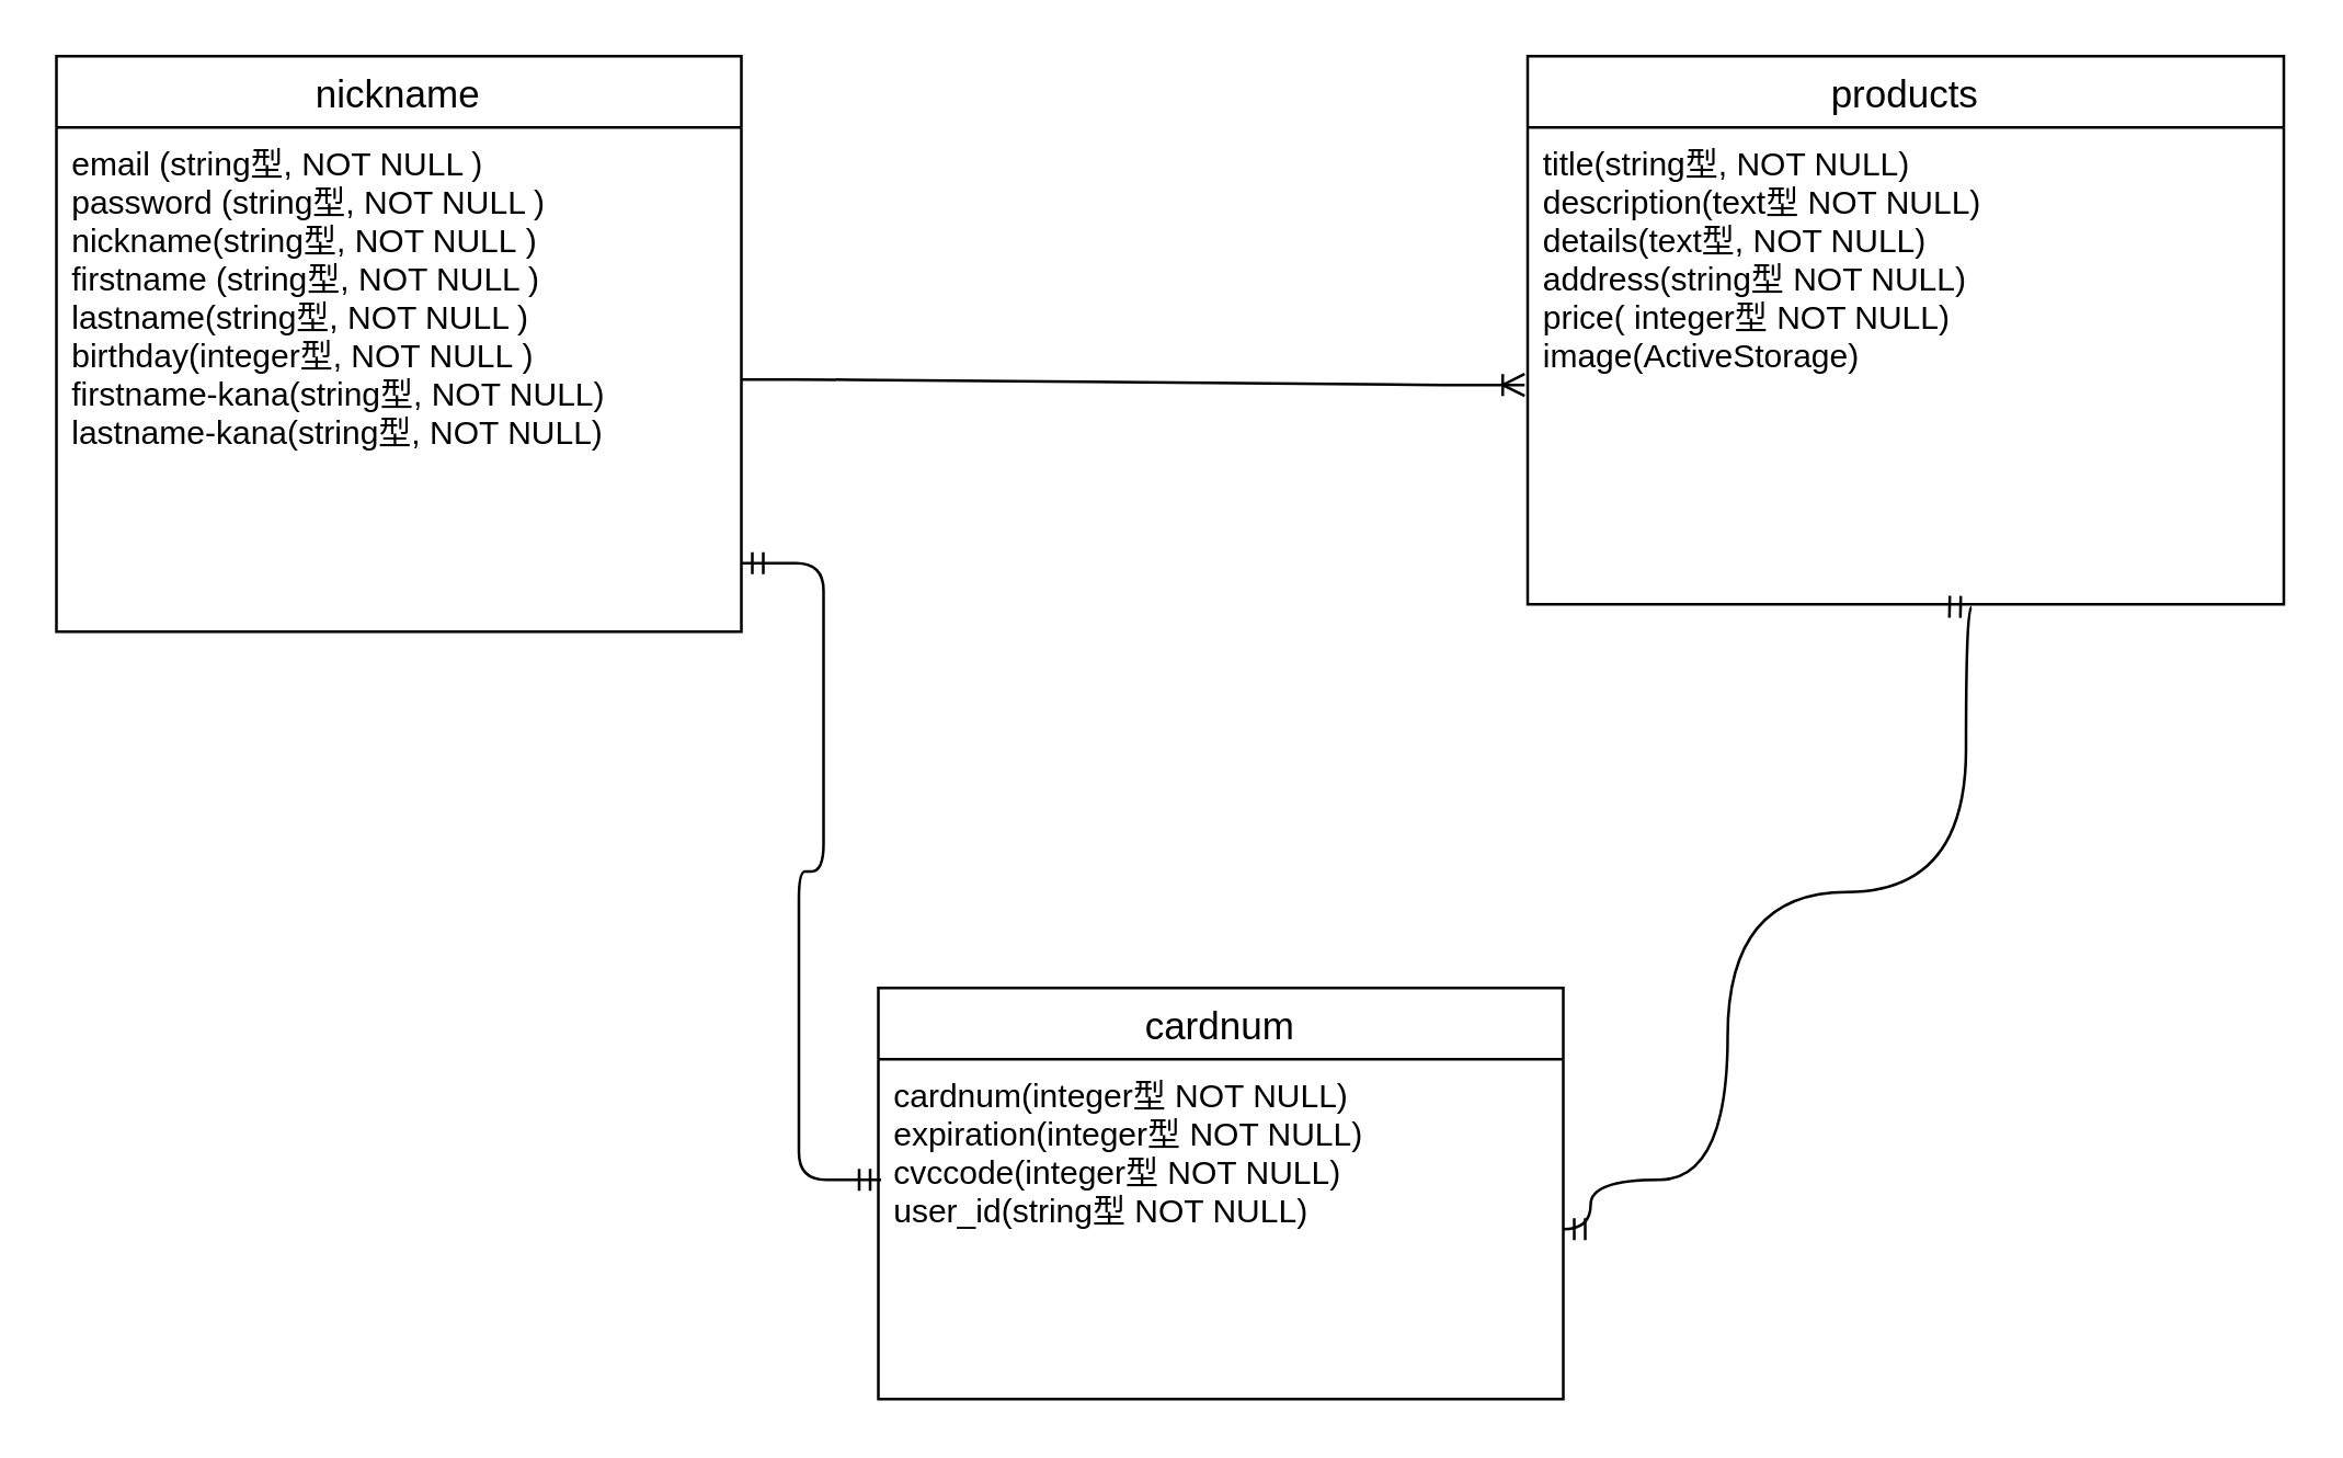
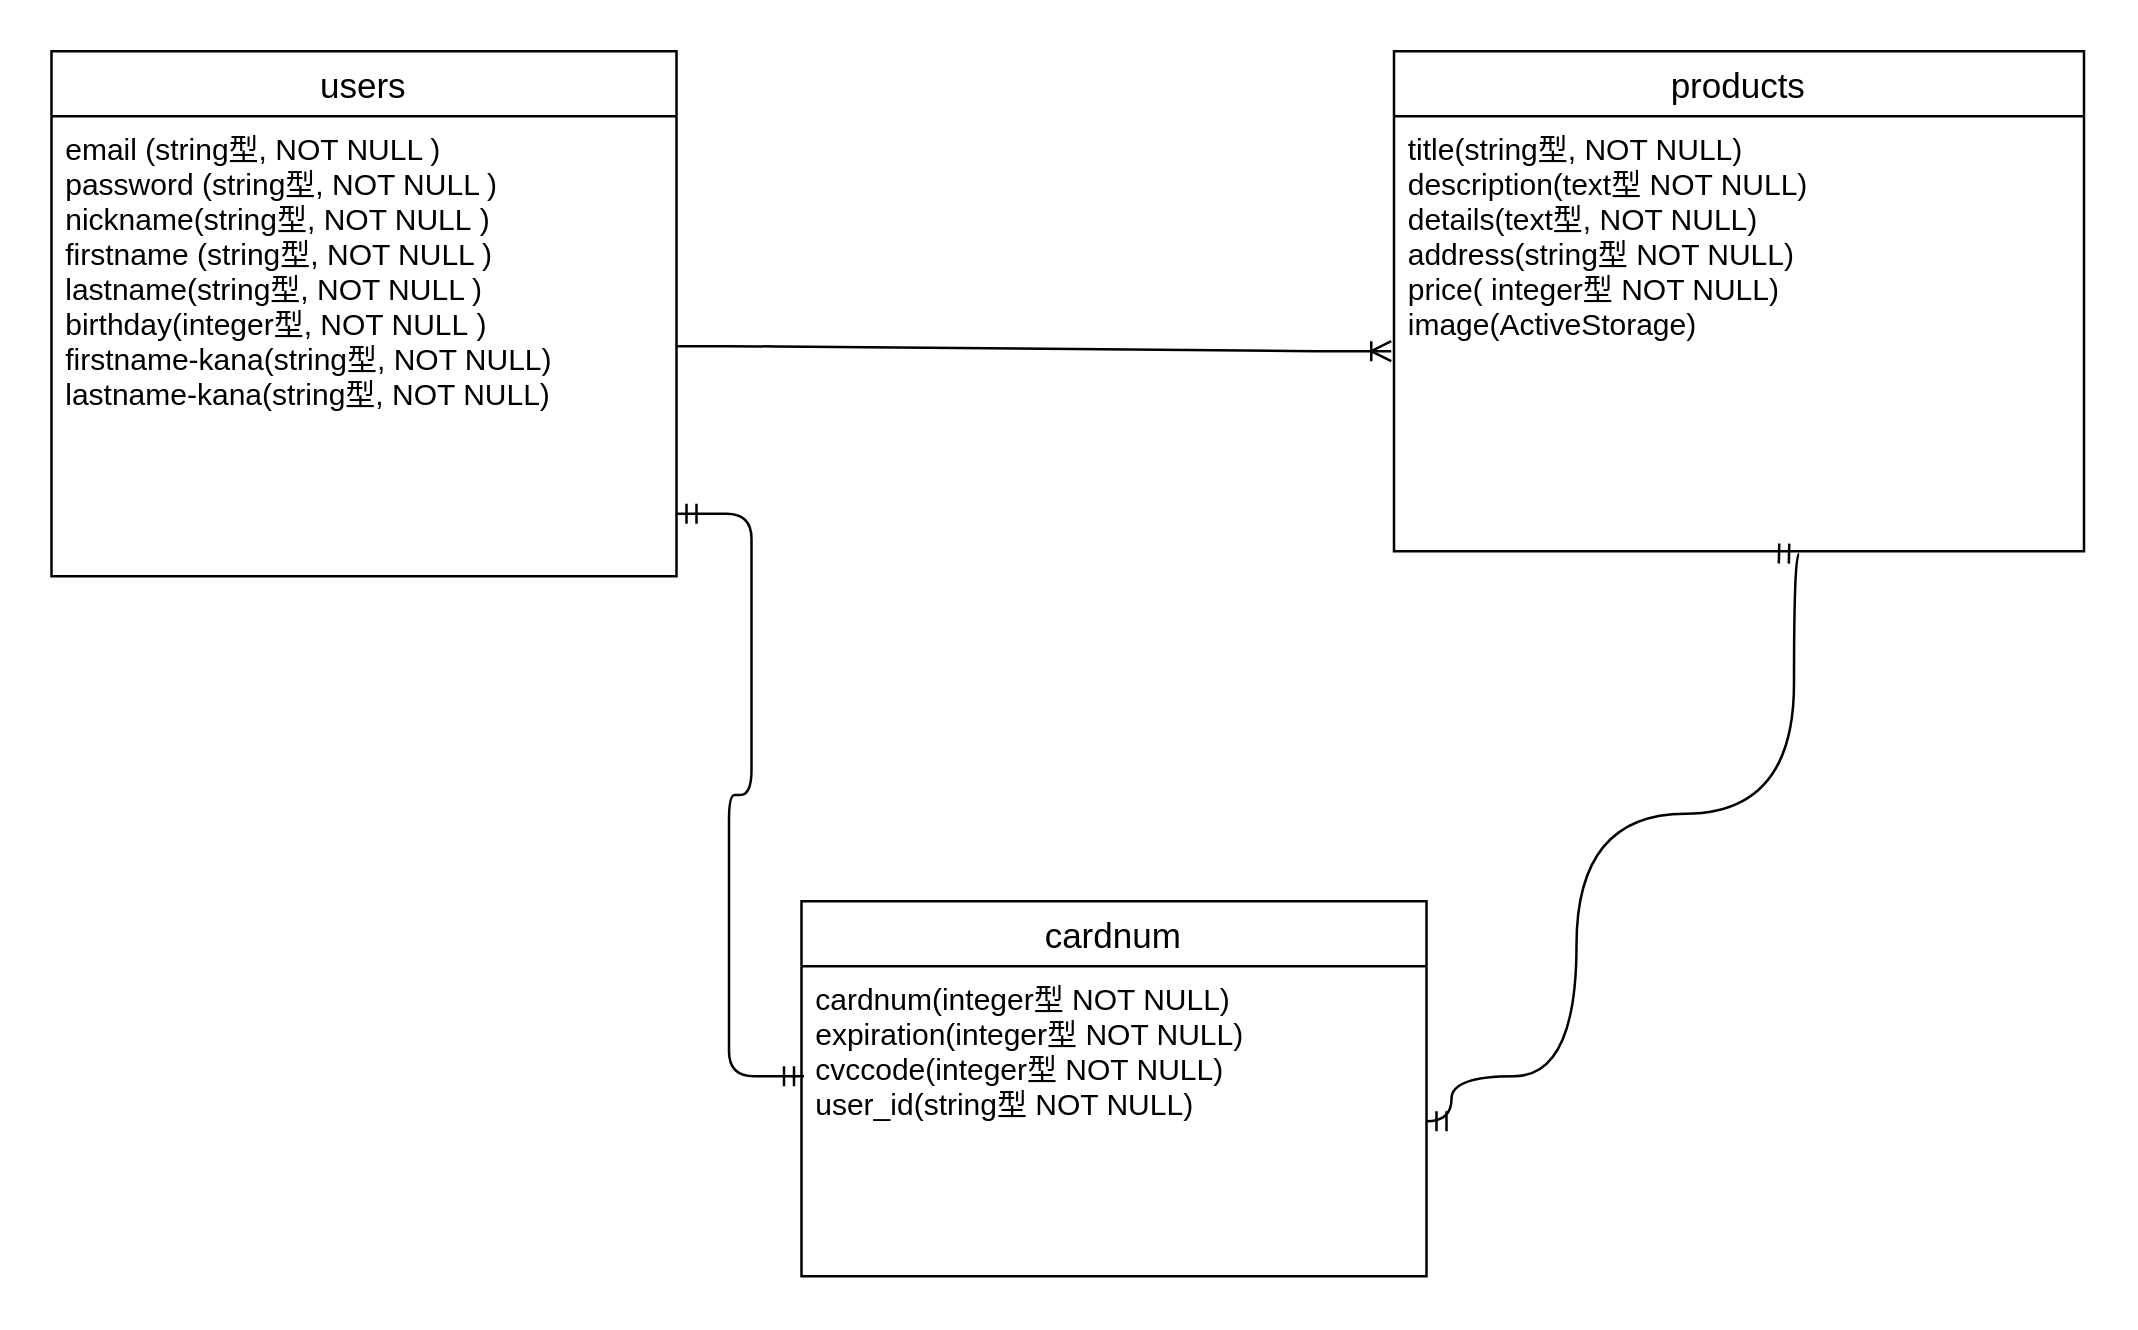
  <mxCell id="0" />
  <mxCell id="1" parent="0" />
  <mxCell id="2" value="products" style="swimlane;fontStyle=0;childLayout=stackLayout;horizontal=1;startSize=26;horizontalStack=0;resizeParent=1;resizeParentMax=0;resizeLast=0;collapsible=1;marginBottom=0;align=center;fontSize=14;" vertex="1" parent="1"><mxGeometry x="557" y="20" width="276" height="200" as="geometry" /></mxCell>
  <mxCell id="3" value="title(string型, NOT NULL)&#10;description(text型 NOT NULL)&#10;details(text型, NOT NULL)&#10;address(string型 NOT NULL)&#10;price( integer型 NOT NULL)&#10;image(ActiveStorage)" style="text;strokeColor=none;fillColor=none;spacingLeft=4;spacingRight=4;overflow=hidden;rotatable=0;points=[[0,0.5],[1,0.5]];portConstraint=eastwest;fontSize=12;" vertex="1" parent="2"><mxGeometry y="26" width="276" height="174" as="geometry" /></mxCell>
  <mxCell id="4" value="cardnum" style="swimlane;fontStyle=0;childLayout=stackLayout;horizontal=1;startSize=26;horizontalStack=0;resizeParent=1;resizeParentMax=0;resizeLast=0;collapsible=1;marginBottom=0;align=center;fontSize=14;" vertex="1" parent="1"><mxGeometry x="320" y="360" width="250" height="150" as="geometry" /></mxCell>
  <mxCell id="5" value="cardnum(integer型 NOT NULL)&#10;expiration(integer型 NOT NULL)&#10;cvccode(integer型 NOT NULL)&#10;user_id(string型 NOT NULL)&#10;" style="text;strokeColor=none;fillColor=none;spacingLeft=4;spacingRight=4;overflow=hidden;rotatable=0;points=[[0,0.5],[1,0.5]];portConstraint=eastwest;fontSize=12;" vertex="1" parent="4"><mxGeometry y="26" width="250" height="124" as="geometry" /></mxCell>
  <mxCell id="6" value="" style="edgeStyle=entityRelationEdgeStyle;fontSize=12;html=1;endArrow=ERoneToMany;exitX=1;exitY=0.5;exitDx=0;exitDy=0;entryX=-0.004;entryY=0.54;entryDx=0;entryDy=0;entryPerimeter=0;" edge="1" parent="1" source="8" target="3"><mxGeometry width="100" height="100" relative="1" as="geometry"><mxPoint x="450" y="360" as="sourcePoint" /><mxPoint x="550" y="260" as="targetPoint" /></mxGeometry></mxCell>
- <mxCell id="7" value="nickname" style="swimlane;fontStyle=0;childLayout=stackLayout;horizontal=1;startSize=26;horizontalStack=0;resizeParent=1;resizeParentMax=0;resizeLast=0;collapsible=1;marginBottom=0;align=center;fontSize=14;" vertex="1" parent="1"><mxGeometry x="20" y="20" width="250" height="210" as="geometry" /></mxCell>
+ <mxCell id="7" value="users" style="swimlane;fontStyle=0;childLayout=stackLayout;horizontal=1;startSize=26;horizontalStack=0;resizeParent=1;resizeParentMax=0;resizeLast=0;collapsible=1;marginBottom=0;align=center;fontSize=14;" vertex="1" parent="1"><mxGeometry x="20" y="20" width="250" height="210" as="geometry" /></mxCell>
  <mxCell id="8" value="email (string型, NOT NULL )&#10;password (string型, NOT NULL )&#10;nickname(string型, NOT NULL )&#10;firstname (string型, NOT NULL )&#10;lastname(string型, NOT NULL )&#10;birthday(integer型, NOT NULL )&#10;firstname-kana(string型, NOT NULL)&#10;lastname-kana(string型, NOT NULL)&#10;  &#10;&#10;" style="text;strokeColor=none;fillColor=none;spacingLeft=4;spacingRight=4;overflow=hidden;rotatable=0;points=[[0,0.5],[1,0.5]];portConstraint=eastwest;fontSize=12;" vertex="1" parent="7"><mxGeometry y="26" width="250" height="184" as="geometry" /></mxCell>
  <mxCell id="9" value="" style="edgeStyle=entityRelationEdgeStyle;fontSize=12;html=1;endArrow=ERmandOne;startArrow=ERmandOne;entryX=0.004;entryY=0.355;entryDx=0;entryDy=0;entryPerimeter=0;" edge="1" parent="1" target="5"><mxGeometry width="100" height="100" relative="1" as="geometry"><mxPoint x="270" y="205" as="sourcePoint" /><mxPoint x="550" y="260" as="targetPoint" /></mxGeometry></mxCell>
  <mxCell id="10" value="" style="edgeStyle=orthogonalEdgeStyle;fontSize=12;html=1;endArrow=ERmandOne;startArrow=ERmandOne;curved=1;entryX=0.587;entryY=1.006;entryDx=0;entryDy=0;entryPerimeter=0;exitX=1;exitY=0.5;exitDx=0;exitDy=0;" edge="1" parent="1" source="5" target="3"><mxGeometry width="100" height="100" relative="1" as="geometry"><mxPoint x="573" y="430" as="sourcePoint" /><mxPoint x="590" y="250" as="targetPoint" /><Array as="points"><mxPoint x="580" y="448" /><mxPoint x="580" y="430" /><mxPoint x="630" y="430" /><mxPoint x="630" y="325" /><mxPoint x="717" y="325" /><mxPoint x="717" y="221" /></Array></mxGeometry></mxCell>
